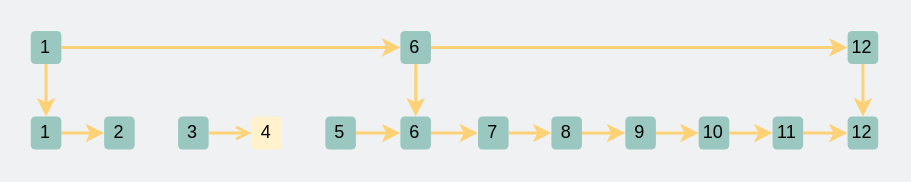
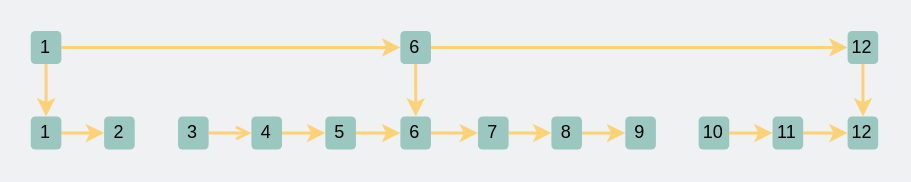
  <mxCell id="0" />
  <mxCell id="1" parent="0" />
  <mxCell id="2" style="edgeStyle=orthogonalEdgeStyle;rounded=0;orthogonalLoop=1;jettySize=auto;html=1;exitX=1;exitY=0.5;exitDx=0;exitDy=0;fontSize=24;strokeColor=#FDD276;strokeWidth=2;" parent="1" source="3" target="4" edge="1"><mxGeometry relative="1" as="geometry" /></mxCell>
  <mxCell id="3" value="&lt;font&gt;1&lt;/font&gt;" style="rounded=1;whiteSpace=wrap;html=1;fillColor=#9AC7BF;strokeColor=none;fontColor=#000000;" parent="1" vertex="1"><mxGeometry x="20" y="77" width="20.38" height="22" as="geometry" /></mxCell>
  <mxCell id="4" value="&lt;font&gt;2&lt;/font&gt;" style="rounded=1;whiteSpace=wrap;html=1;fillColor=#9AC7BF;strokeColor=none;fontColor=#000000;" parent="1" vertex="1"><mxGeometry x="68.88" y="77" width="20.38" height="22" as="geometry" /></mxCell>
  <mxCell id="5" style="edgeStyle=orthogonalEdgeStyle;rounded=0;orthogonalLoop=1;jettySize=auto;html=1;exitX=1;exitY=0.5;exitDx=0;exitDy=0;entryX=0;entryY=0.5;entryDx=0;entryDy=0;fontSize=24;strokeColor=#FDD276;strokeWidth=2;endArrow=open;" parent="1" source="6" target="8" edge="1"><mxGeometry relative="1" as="geometry" /></mxCell>
  <mxCell id="6" value="&lt;font&gt;3&lt;/font&gt;" style="rounded=1;whiteSpace=wrap;html=1;fillColor=#9AC7BF;strokeColor=none;fontColor=#000000;" parent="1" vertex="1"><mxGeometry x="118.14" y="77" width="20.38" height="22" as="geometry" /></mxCell>
- <mxCell id="8" value="&lt;font&gt;4&lt;/font&gt;" style="rounded=1;whiteSpace=wrap;html=1;fillColor=#fff2cc;strokeColor=none;fontColor=#000000;" parent="1" vertex="1"><mxGeometry x="167.02" y="77" width="20.38" height="22" as="geometry" /></mxCell>
+ <mxCell id="7" style="edgeStyle=orthogonalEdgeStyle;rounded=0;orthogonalLoop=1;jettySize=auto;html=1;exitX=1;exitY=0.5;exitDx=0;exitDy=0;entryX=0;entryY=0.5;entryDx=0;entryDy=0;fontSize=24;strokeColor=#FDD276;strokeWidth=2;" parent="1" source="8" target="10" edge="1"><mxGeometry relative="1" as="geometry" /></mxCell>
+ <mxCell id="8" value="&lt;font&gt;4&lt;/font&gt;" style="rounded=1;whiteSpace=wrap;html=1;fillColor=#9AC7BF;strokeColor=none;fontColor=#000000;" parent="1" vertex="1"><mxGeometry x="167.02" y="77" width="20.38" height="22" as="geometry" /></mxCell>
  <mxCell id="9" style="edgeStyle=orthogonalEdgeStyle;rounded=0;orthogonalLoop=1;jettySize=auto;html=1;exitX=1;exitY=0.5;exitDx=0;exitDy=0;entryX=0;entryY=0.5;entryDx=0;entryDy=0;fontSize=24;strokeColor=#FDD276;strokeWidth=2;" parent="1" source="10" target="12" edge="1"><mxGeometry relative="1" as="geometry" /></mxCell>
  <mxCell id="10" value="&lt;font&gt;5&lt;/font&gt;" style="rounded=1;whiteSpace=wrap;html=1;fillColor=#9AC7BF;strokeColor=none;fontColor=#000000;" parent="1" vertex="1"><mxGeometry x="216.27" y="77" width="20.38" height="22" as="geometry" /></mxCell>
  <mxCell id="11" style="edgeStyle=orthogonalEdgeStyle;rounded=0;orthogonalLoop=1;jettySize=auto;html=1;exitX=1;exitY=0.5;exitDx=0;exitDy=0;fontSize=24;strokeColor=#FDD276;strokeWidth=2;" parent="1" source="12" target="14" edge="1"><mxGeometry relative="1" as="geometry" /></mxCell>
  <mxCell id="12" value="&lt;font&gt;6&lt;/font&gt;" style="rounded=1;whiteSpace=wrap;html=1;fillColor=#9AC7BF;strokeColor=none;fontColor=#000000;" parent="1" vertex="1"><mxGeometry x="266.27" y="77" width="20.38" height="22" as="geometry" /></mxCell>
  <mxCell id="13" style="edgeStyle=orthogonalEdgeStyle;rounded=0;orthogonalLoop=1;jettySize=auto;html=1;exitX=1;exitY=0.5;exitDx=0;exitDy=0;fontSize=24;strokeColor=#FDD276;strokeWidth=2;" parent="1" source="14" target="16" edge="1"><mxGeometry relative="1" as="geometry" /></mxCell>
  <mxCell id="14" value="&lt;font&gt;7&lt;/font&gt;" style="rounded=1;whiteSpace=wrap;html=1;fillColor=#9AC7BF;strokeColor=none;fontColor=#000000;" parent="1" vertex="1"><mxGeometry x="318" y="77" width="20.38" height="22" as="geometry" /></mxCell>
  <mxCell id="15" style="edgeStyle=orthogonalEdgeStyle;rounded=0;orthogonalLoop=1;jettySize=auto;html=1;exitX=1;exitY=0.5;exitDx=0;exitDy=0;entryX=0;entryY=0.5;entryDx=0;entryDy=0;fontSize=24;strokeColor=#FDD276;strokeWidth=2;" parent="1" source="16" target="18" edge="1"><mxGeometry relative="1" as="geometry" /></mxCell>
  <mxCell id="16" value="&lt;font&gt;8&lt;/font&gt;" style="rounded=1;whiteSpace=wrap;html=1;fillColor=#9AC7BF;strokeColor=none;fontColor=#000000;" parent="1" vertex="1"><mxGeometry x="366.88" y="77" width="20.38" height="22" as="geometry" /></mxCell>
- <mxCell id="17" style="edgeStyle=orthogonalEdgeStyle;rounded=0;orthogonalLoop=1;jettySize=auto;html=1;exitX=1;exitY=0.5;exitDx=0;exitDy=0;entryX=0;entryY=0.5;entryDx=0;entryDy=0;fontSize=24;strokeColor=#FDD276;strokeWidth=2;" parent="1" source="18" target="20" edge="1"><mxGeometry relative="1" as="geometry" /></mxCell>
  <mxCell id="18" value="&lt;font&gt;9&lt;/font&gt;" style="rounded=1;whiteSpace=wrap;html=1;fillColor=#9AC7BF;strokeColor=none;fontColor=#000000;" parent="1" vertex="1"><mxGeometry x="416.14" y="77" width="20.38" height="22" as="geometry" /></mxCell>
  <mxCell id="19" style="edgeStyle=orthogonalEdgeStyle;rounded=0;orthogonalLoop=1;jettySize=auto;html=1;exitX=1;exitY=0.5;exitDx=0;exitDy=0;entryX=0;entryY=0.5;entryDx=0;entryDy=0;fontSize=24;strokeColor=#FDD276;strokeWidth=2;" parent="1" source="20" target="22" edge="1"><mxGeometry relative="1" as="geometry" /></mxCell>
  <mxCell id="20" value="10" style="rounded=1;whiteSpace=wrap;html=1;fillColor=#9AC7BF;strokeColor=none;fontColor=#000000;" parent="1" vertex="1"><mxGeometry x="465.02" y="77" width="20.38" height="22" as="geometry" /></mxCell>
  <mxCell id="21" style="edgeStyle=orthogonalEdgeStyle;rounded=0;orthogonalLoop=1;jettySize=auto;html=1;exitX=1;exitY=0.5;exitDx=0;exitDy=0;fontSize=24;strokeColor=#FDD276;strokeWidth=2;" parent="1" source="22" target="23" edge="1"><mxGeometry relative="1" as="geometry" /></mxCell>
  <mxCell id="22" value="&lt;font&gt;11&lt;/font&gt;" style="rounded=1;whiteSpace=wrap;html=1;fillColor=#9AC7BF;strokeColor=none;fontColor=#000000;" parent="1" vertex="1"><mxGeometry x="514.27" y="77" width="20.38" height="22" as="geometry" /></mxCell>
  <mxCell id="23" value="&lt;font&gt;12&lt;/font&gt;" style="rounded=1;whiteSpace=wrap;html=1;fillColor=#9AC7BF;strokeColor=none;fontColor=#000000;" parent="1" vertex="1"><mxGeometry x="564.27" y="77" width="20.38" height="22" as="geometry" /></mxCell>
  <mxCell id="24" style="edgeStyle=orthogonalEdgeStyle;rounded=0;orthogonalLoop=1;jettySize=auto;html=1;exitX=0.5;exitY=1;exitDx=0;exitDy=0;strokeColor=#FDD276;strokeWidth=2;" edge="1" parent="1" source="26" target="3"><mxGeometry relative="1" as="geometry" /></mxCell>
  <mxCell id="25" style="edgeStyle=orthogonalEdgeStyle;rounded=0;orthogonalLoop=1;jettySize=auto;html=1;exitX=1;exitY=0.5;exitDx=0;exitDy=0;entryX=0;entryY=0.5;entryDx=0;entryDy=0;strokeColor=#FDD276;strokeWidth=2;" edge="1" parent="1" source="26" target="29"><mxGeometry relative="1" as="geometry" /></mxCell>
  <mxCell id="26" value="&lt;font&gt;1&lt;/font&gt;" style="rounded=1;whiteSpace=wrap;html=1;fillColor=#9AC7BF;strokeColor=none;fontColor=#000000;" vertex="1" parent="1"><mxGeometry x="20" y="20" width="20.38" height="22" as="geometry" /></mxCell>
  <mxCell id="27" style="edgeStyle=orthogonalEdgeStyle;rounded=0;orthogonalLoop=1;jettySize=auto;html=1;exitX=0.5;exitY=1;exitDx=0;exitDy=0;strokeColor=#FDD276;strokeWidth=2;" edge="1" parent="1" source="29" target="12"><mxGeometry relative="1" as="geometry" /></mxCell>
  <mxCell id="28" style="edgeStyle=orthogonalEdgeStyle;rounded=0;orthogonalLoop=1;jettySize=auto;html=1;exitX=1;exitY=0.5;exitDx=0;exitDy=0;strokeColor=#FDD276;strokeWidth=2;" edge="1" parent="1" source="29" target="31"><mxGeometry relative="1" as="geometry" /></mxCell>
  <mxCell id="29" value="&lt;font&gt;6&lt;/font&gt;" style="rounded=1;whiteSpace=wrap;html=1;fillColor=#9AC7BF;strokeColor=none;fontColor=#000000;" vertex="1" parent="1"><mxGeometry x="266.27" y="20" width="20.38" height="22" as="geometry" /></mxCell>
  <mxCell id="30" style="edgeStyle=orthogonalEdgeStyle;rounded=0;orthogonalLoop=1;jettySize=auto;html=1;exitX=0.5;exitY=1;exitDx=0;exitDy=0;strokeColor=#FDD276;strokeWidth=2;" edge="1" parent="1" source="31" target="23"><mxGeometry relative="1" as="geometry" /></mxCell>
  <mxCell id="31" value="&lt;font&gt;12&lt;/font&gt;" style="rounded=1;whiteSpace=wrap;html=1;fillColor=#9AC7BF;strokeColor=none;fontColor=#000000;" vertex="1" parent="1"><mxGeometry x="564.27" y="20" width="20.38" height="22" as="geometry" /></mxCell>
